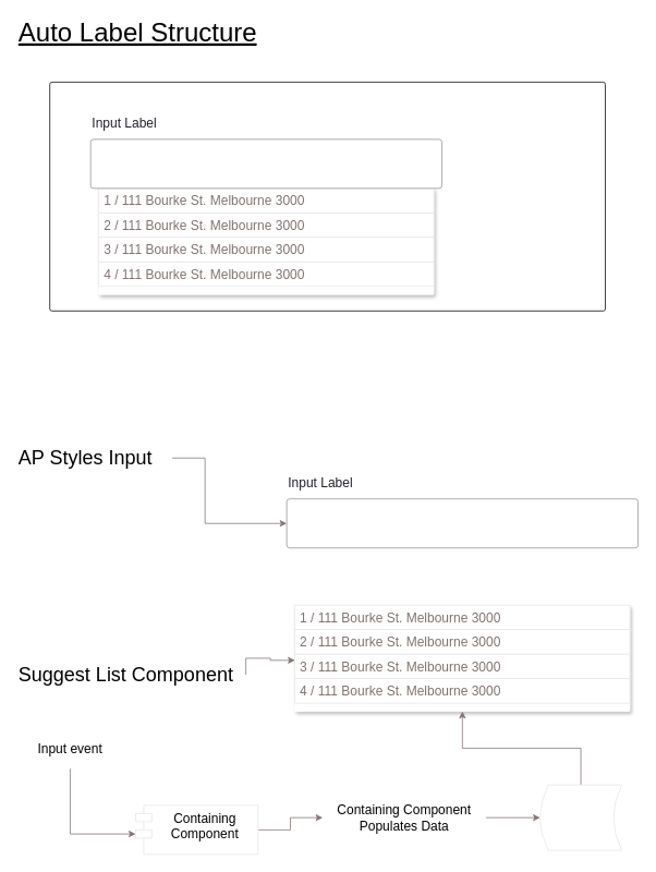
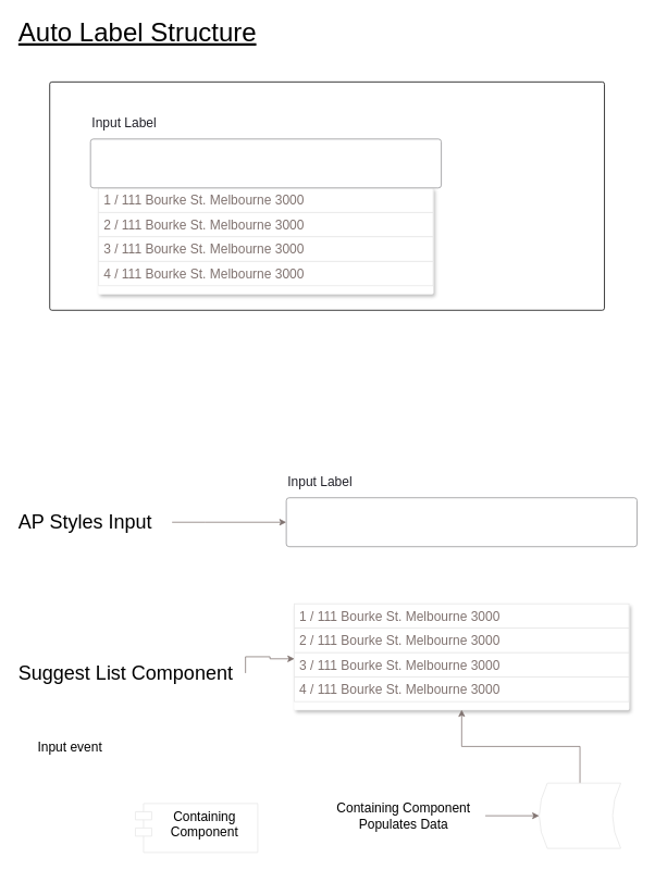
  <mxCell id="0" />
  <mxCell id="1" parent="0" />
  <mxCell id="2" value="" style="rounded=1;whiteSpace=wrap;html=1;fillColor=#FFFFFF;arcSize=1;" vertex="1" parent="1"><mxGeometry x="60" y="100" width="680" height="280" as="geometry" /></mxCell>
  <mxCell id="3" style="edgeStyle=orthogonalEdgeStyle;rounded=0;orthogonalLoop=1;jettySize=auto;html=1;entryX=0;entryY=0.5;entryDx=0;entryDy=0;fontSize=16;strokeColor=#807370;exitX=1;exitY=0.5;exitDx=0;exitDy=0;" edge="1" parent="1" source="4" target="23"><mxGeometry relative="1" as="geometry"><mxPoint x="350" y="845" as="targetPoint" /><Array as="points"><mxPoint x="250" y="640" /></Array></mxGeometry></mxCell>
- <mxCell id="4" value="&lt;font style=&quot;font-size: 24px&quot;&gt;AP Styles Input&lt;/font&gt;" style="text;html=1;strokeColor=none;fillColor=none;align=left;verticalAlign=middle;whiteSpace=wrap;rounded=0;shadow=0;fontSize=16;" vertex="1" parent="1"><mxGeometry x="20" y="550" width="190" height="20" as="geometry" /></mxCell>
+ <mxCell id="4" value="&lt;font style=&quot;font-size: 24px&quot;&gt;AP Styles Input&lt;/font&gt;" style="text;html=1;strokeColor=none;fillColor=none;align=left;verticalAlign=middle;whiteSpace=wrap;rounded=0;shadow=0;fontSize=16;" vertex="1" parent="1"><mxGeometry x="20" y="630" width="190" height="20" as="geometry" /></mxCell>
  <mxCell id="5" style="edgeStyle=orthogonalEdgeStyle;rounded=0;orthogonalLoop=1;jettySize=auto;html=1;entryX=0;entryY=0.25;entryDx=0;entryDy=0;strokeColor=#807370;fontSize=16;exitX=1;exitY=0.5;exitDx=0;exitDy=0;" edge="1" parent="1" source="6" target="17"><mxGeometry relative="1" as="geometry"><Array as="points"><mxPoint x="330" y="805" /><mxPoint x="330" y="808" /></Array></mxGeometry></mxCell>
  <mxCell id="6" value="&lt;span style=&quot;font-size: 24px&quot;&gt;Suggest List Component&lt;/span&gt;" style="text;html=1;strokeColor=none;fillColor=none;align=left;verticalAlign=middle;whiteSpace=wrap;rounded=0;shadow=0;fontSize=16;" vertex="1" parent="1"><mxGeometry x="20" y="815" width="280" height="20" as="geometry" /></mxCell>
  <mxCell id="7" value="" style="group" vertex="1" connectable="0" parent="1"><mxGeometry x="120" y="230" width="410" height="130" as="geometry" /></mxCell>
  <mxCell id="8" value="" style="rounded=1;whiteSpace=wrap;html=1;strokeColor=#FFFFFF;fillColor=#FFFFFF;fontSize=16;align=left;arcSize=1;shadow=1;" vertex="1" parent="7"><mxGeometry width="410" height="130" as="geometry" /></mxCell>
  <mxCell id="9" value="&lt;font color=&quot;#807370&quot;&gt;&amp;nbsp;1 / 111 Bourke St. Melbourne 3000&lt;/font&gt;" style="rounded=0;whiteSpace=wrap;html=1;shadow=0;strokeColor=#E6E6E6;fillColor=#FFFFFF;fontSize=16;align=left;" vertex="1" parent="7"><mxGeometry width="410" height="30" as="geometry" /></mxCell>
  <mxCell id="10" value="&lt;font color=&quot;#807370&quot;&gt;&amp;nbsp;2 / 111 Bourke St. Melbourne 3000&lt;/font&gt;" style="rounded=0;whiteSpace=wrap;html=1;shadow=0;strokeColor=#E6E6E6;fillColor=#FFFFFF;fontSize=16;align=left;" vertex="1" parent="7"><mxGeometry y="30" width="410" height="30" as="geometry" /></mxCell>
  <mxCell id="11" value="&lt;font color=&quot;#807370&quot;&gt;&amp;nbsp;3 / 111 Bourke St. Melbourne 3000&lt;/font&gt;" style="rounded=0;whiteSpace=wrap;html=1;shadow=0;strokeColor=#E6E6E6;fillColor=#FFFFFF;fontSize=16;align=left;" vertex="1" parent="7"><mxGeometry y="60" width="410" height="30" as="geometry" /></mxCell>
  <mxCell id="12" value="&lt;font color=&quot;#807370&quot;&gt;&amp;nbsp;4 / 111 Bourke St. Melbourne 3000&lt;/font&gt;" style="rounded=0;whiteSpace=wrap;html=1;shadow=0;strokeColor=#E6E6E6;fillColor=#FFFFFF;fontSize=16;align=left;" vertex="1" parent="7"><mxGeometry y="90" width="410" height="30" as="geometry" /></mxCell>
  <mxCell id="13" value="" style="group" vertex="1" connectable="0" parent="1"><mxGeometry x="360" y="740" width="410" height="130" as="geometry" /></mxCell>
  <mxCell id="14" value="" style="rounded=1;whiteSpace=wrap;html=1;strokeColor=#FFFFFF;fillColor=#FFFFFF;fontSize=16;align=left;arcSize=1;shadow=1;" vertex="1" parent="13"><mxGeometry width="410" height="130" as="geometry" /></mxCell>
  <mxCell id="15" value="&lt;font color=&quot;#807370&quot;&gt;&amp;nbsp;1 / 111 Bourke St. Melbourne 3000&lt;/font&gt;" style="rounded=0;whiteSpace=wrap;html=1;shadow=0;strokeColor=#E6E6E6;fillColor=#FFFFFF;fontSize=16;align=left;" vertex="1" parent="13"><mxGeometry width="410" height="30" as="geometry" /></mxCell>
  <mxCell id="16" value="&lt;font color=&quot;#807370&quot;&gt;&amp;nbsp;2 / 111 Bourke St. Melbourne 3000&lt;/font&gt;" style="rounded=0;whiteSpace=wrap;html=1;shadow=0;strokeColor=#E6E6E6;fillColor=#FFFFFF;fontSize=16;align=left;" vertex="1" parent="13"><mxGeometry y="30" width="410" height="30" as="geometry" /></mxCell>
  <mxCell id="17" value="&lt;font color=&quot;#807370&quot;&gt;&amp;nbsp;3 / 111 Bourke St. Melbourne 3000&lt;/font&gt;" style="rounded=0;whiteSpace=wrap;html=1;shadow=0;strokeColor=#E6E6E6;fillColor=#FFFFFF;fontSize=16;align=left;" vertex="1" parent="13"><mxGeometry y="60" width="410" height="30" as="geometry" /></mxCell>
  <mxCell id="18" value="&lt;font color=&quot;#807370&quot;&gt;&amp;nbsp;4 / 111 Bourke St. Melbourne 3000&lt;/font&gt;" style="rounded=0;whiteSpace=wrap;html=1;shadow=0;strokeColor=#E6E6E6;fillColor=#FFFFFF;fontSize=16;align=left;" vertex="1" parent="13"><mxGeometry y="90" width="410" height="30" as="geometry" /></mxCell>
  <mxCell id="19" value="" style="group" vertex="1" connectable="0" parent="1"><mxGeometry x="110" y="140" width="430" height="90" as="geometry" /></mxCell>
  <mxCell id="20" value="" style="rounded=1;whiteSpace=wrap;html=1;fillColor=#FFFFFF;strokeColor=#919194;arcSize=6;" vertex="1" parent="19"><mxGeometry y="30" width="430" height="60" as="geometry" /></mxCell>
  <mxCell id="21" value="&lt;font color=&quot;#212129&quot; style=&quot;font-size: 16px;&quot;&gt;Input Label&lt;/font&gt;" style="text;html=1;strokeColor=none;fillColor=none;align=left;verticalAlign=middle;whiteSpace=wrap;rounded=0;fontSize=16;" vertex="1" parent="19"><mxGeometry width="100" height="20" as="geometry" /></mxCell>
  <mxCell id="22" value="" style="group" vertex="1" connectable="0" parent="1"><mxGeometry x="350" y="580" width="430" height="90" as="geometry" /></mxCell>
  <mxCell id="23" value="" style="rounded=1;whiteSpace=wrap;html=1;fillColor=#FFFFFF;strokeColor=#919194;arcSize=6;" vertex="1" parent="22"><mxGeometry y="30" width="430" height="60" as="geometry" /></mxCell>
  <mxCell id="24" value="&lt;font color=&quot;#212129&quot; style=&quot;font-size: 16px;&quot;&gt;Input Label&lt;/font&gt;" style="text;html=1;strokeColor=none;fillColor=none;align=left;verticalAlign=middle;whiteSpace=wrap;rounded=0;fontSize=16;" vertex="1" parent="22"><mxGeometry width="100" height="20" as="geometry" /></mxCell>
  <mxCell id="25" style="edgeStyle=orthogonalEdgeStyle;rounded=0;orthogonalLoop=1;jettySize=auto;html=1;entryX=0.5;entryY=1;entryDx=0;entryDy=0;strokeColor=#807370;fontSize=16;" edge="1" parent="1" source="26" target="14"><mxGeometry relative="1" as="geometry" /></mxCell>
  <mxCell id="26" value="" style="shape=dataStorage;whiteSpace=wrap;html=1;rounded=1;shadow=0;strokeColor=#E6E6E6;fillColor=none;fontSize=16;align=left;" vertex="1" parent="1"><mxGeometry x="660" y="960" width="100" height="80" as="geometry" /></mxCell>
  <mxCell id="27" style="edgeStyle=orthogonalEdgeStyle;rounded=0;orthogonalLoop=1;jettySize=auto;html=1;entryX=0;entryY=0.5;entryDx=0;entryDy=0;strokeColor=#807370;fontSize=16;" edge="1" parent="1" source="28" target="26"><mxGeometry relative="1" as="geometry" /></mxCell>
  <mxCell id="28" value="Containing Component Populates Data" style="text;html=1;strokeColor=none;fillColor=none;align=center;verticalAlign=middle;whiteSpace=wrap;rounded=0;shadow=0;fontSize=16;" vertex="1" parent="1"><mxGeometry x="394" y="975" width="200" height="50" as="geometry" /></mxCell>
- <mxCell id="29" style="edgeStyle=orthogonalEdgeStyle;rounded=0;orthogonalLoop=1;jettySize=auto;html=1;strokeColor=#807370;fontSize=16;" edge="1" parent="1" source="30" target="28"><mxGeometry relative="1" as="geometry" /></mxCell>
  <mxCell id="30" value="Containing&#10;Component" style="shape=module;align=left;spacingLeft=20;align=center;verticalAlign=top;rounded=1;shadow=0;strokeColor=#E6E6E6;fillColor=none;fontSize=16;" vertex="1" parent="1"><mxGeometry x="165" y="985" width="150" height="60" as="geometry" /></mxCell>
- <mxCell id="31" style="edgeStyle=orthogonalEdgeStyle;rounded=0;orthogonalLoop=1;jettySize=auto;html=1;entryX=0;entryY=0;entryDx=0;entryDy=35;entryPerimeter=0;strokeColor=#807370;fontSize=16;exitX=0.5;exitY=1;exitDx=0;exitDy=0;" edge="1" parent="1" source="32" target="30"><mxGeometry relative="1" as="geometry" /></mxCell>
  <mxCell id="32" value="Input event" style="text;html=1;strokeColor=none;fillColor=none;align=center;verticalAlign=middle;whiteSpace=wrap;rounded=0;shadow=0;fontSize=16;" vertex="1" parent="1"><mxGeometry x="20" y="890" width="130" height="50" as="geometry" /></mxCell>
  <mxCell id="33" value="Auto Label Structure" style="text;html=1;strokeColor=none;fillColor=none;align=left;verticalAlign=middle;whiteSpace=wrap;rounded=0;shadow=0;fontSize=32;fontStyle=4" vertex="1" parent="1"><mxGeometry x="20" y="20" width="400" height="40" as="geometry" /></mxCell>
